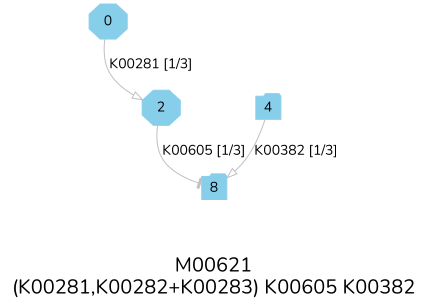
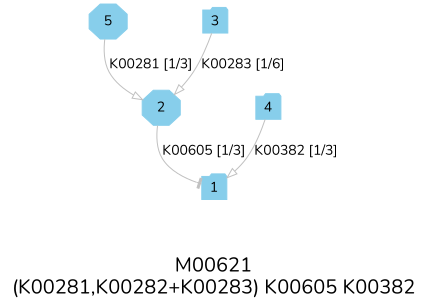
  digraph {
    fontname=Nunito
    fontsize=20
    label="M00621\n(K00281,K00282+K00283) K00605 K00382"
    node [color=skyblue fontname=Nunito shape=folder style=filled]
    edge [arrowhead=onormal color=grey fontname=Nunito]
-   0 [height=.3 shape=octagon width=.3]
-   1 [height=.3 width=.3 label=8]
+   0 [height=.3 shape=octagon width=.3 label=5]
+   1 [height=.3 width=.3]
    2 [height=.3 shape=octagon width=.3]
+   3 [height=.3 width=.3]
    4 [height=.3 width=.3]
    subgraph sub_1 {
      0
      1
      2
+     3
      4
    }
    0 -> 2 [label="K00281 [1/3]"]
    2 -> 1 [arrowhead=tee label="K00605 [1/3]"]
+   3 -> 2 [label="K00283 [1/6]"]
    4 -> 1 [label="K00382 [1/3]"]
  }
